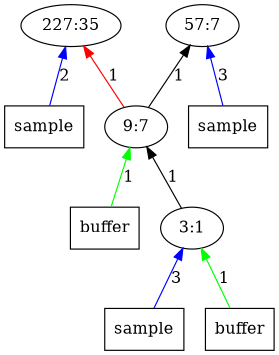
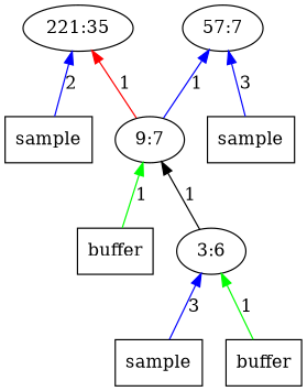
  digraph {
    rankdir=BT
    node [shape=box]
    edge [color=blue]
    n1 [label=sample]
-   n2 [label="227:35" shape=""]
+   n2 [label="221:35" shape=""]
    n3 [label="57:7" shape=""]
    n4 [label=sample]
    n5 [label="9:7" shape=""]
    n6 [label=buffer]
-   n7 [label="3:1" shape=""]
+   n7 [label="3:6" shape=""]
    n8 [label=sample]
    n9 [label=buffer]
    n1 -> n2 [label=2]
    n4 -> n3 [label=3]
    n5 -> n2 [color=red label=1]
-   n5 -> n3 [color=black label=1]
+   n5 -> n3 [label=1]
    n6 -> n5 [color=green label=1]
    n7 -> n5 [color=black label=1]
    n8 -> n7 [label=3]
    n9 -> n7 [color=green label=1]
  }
